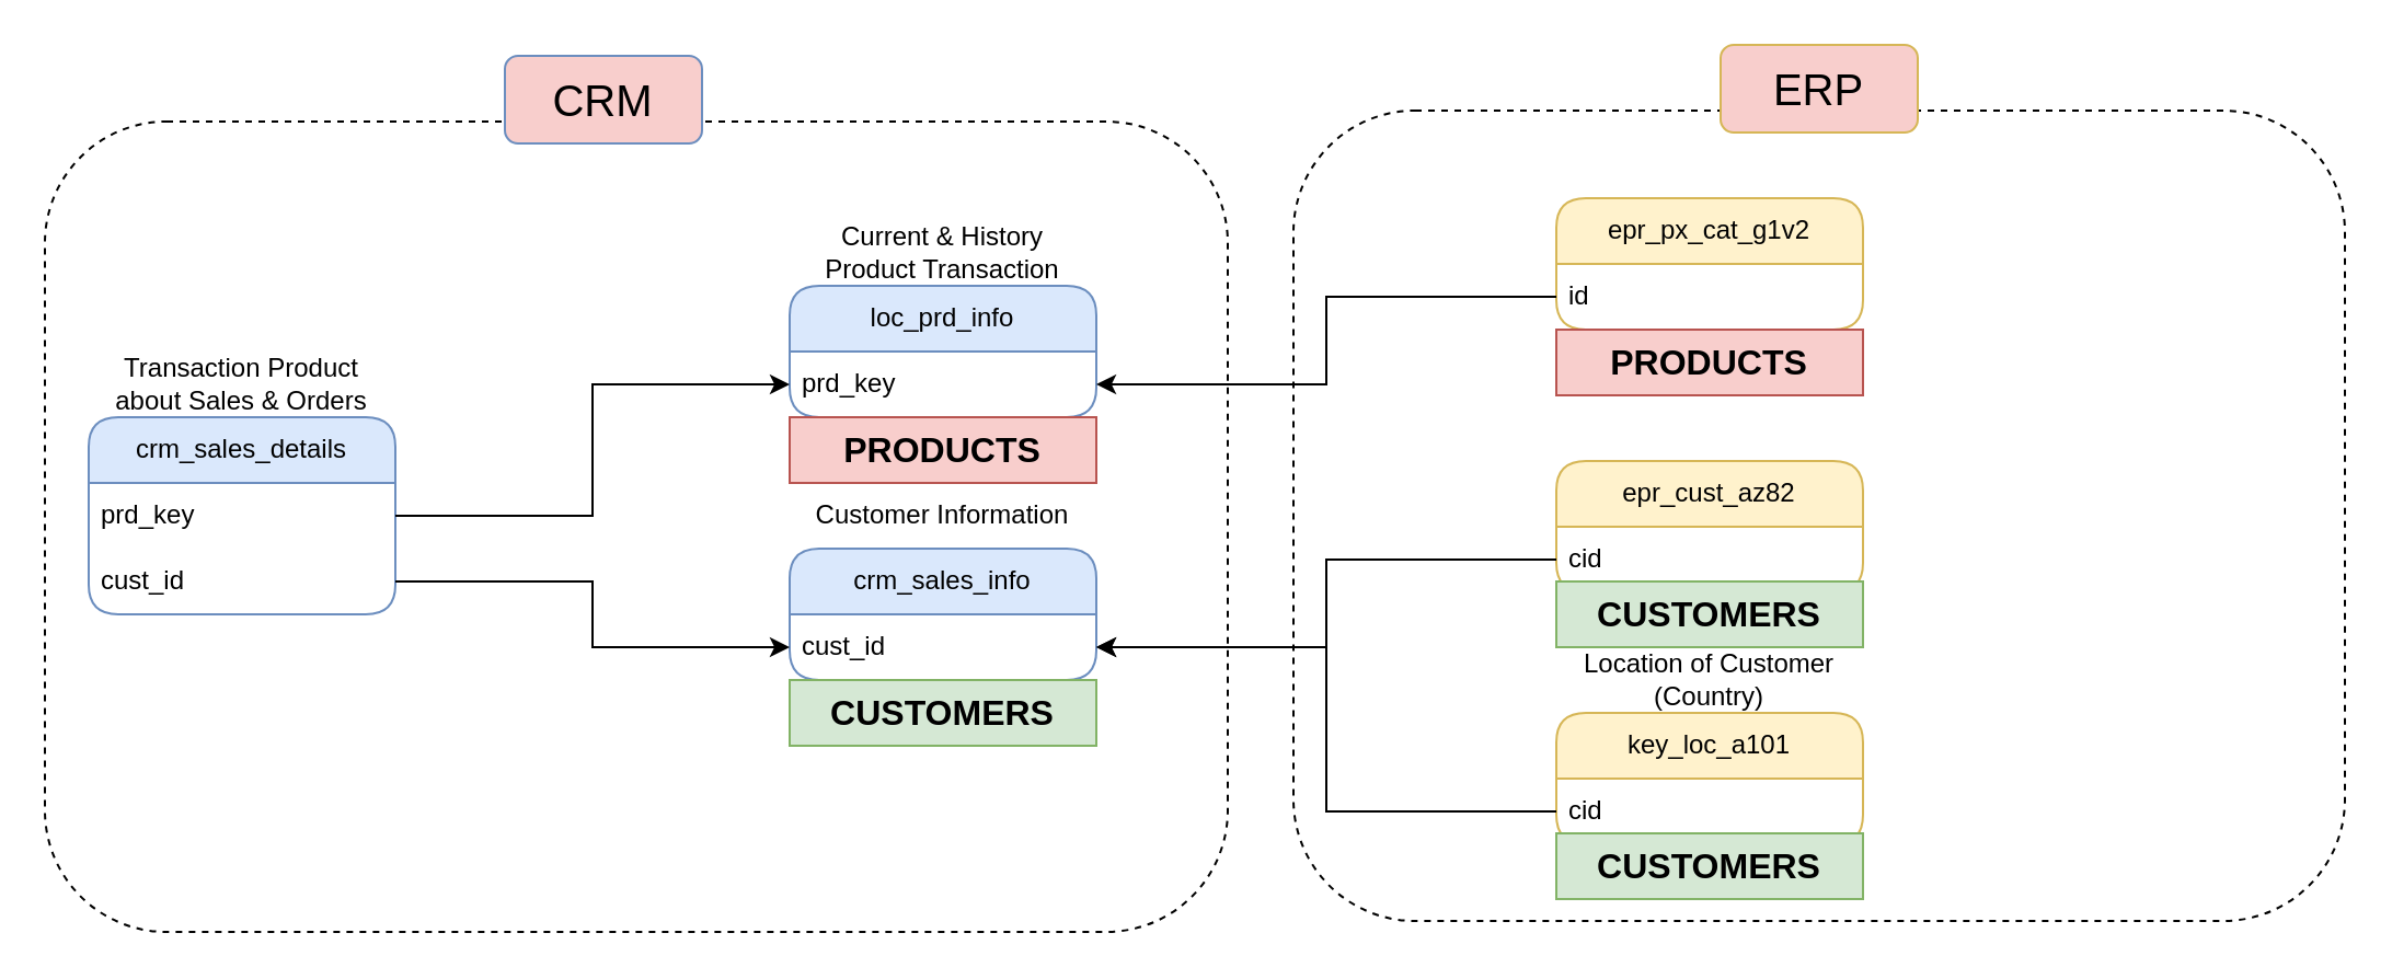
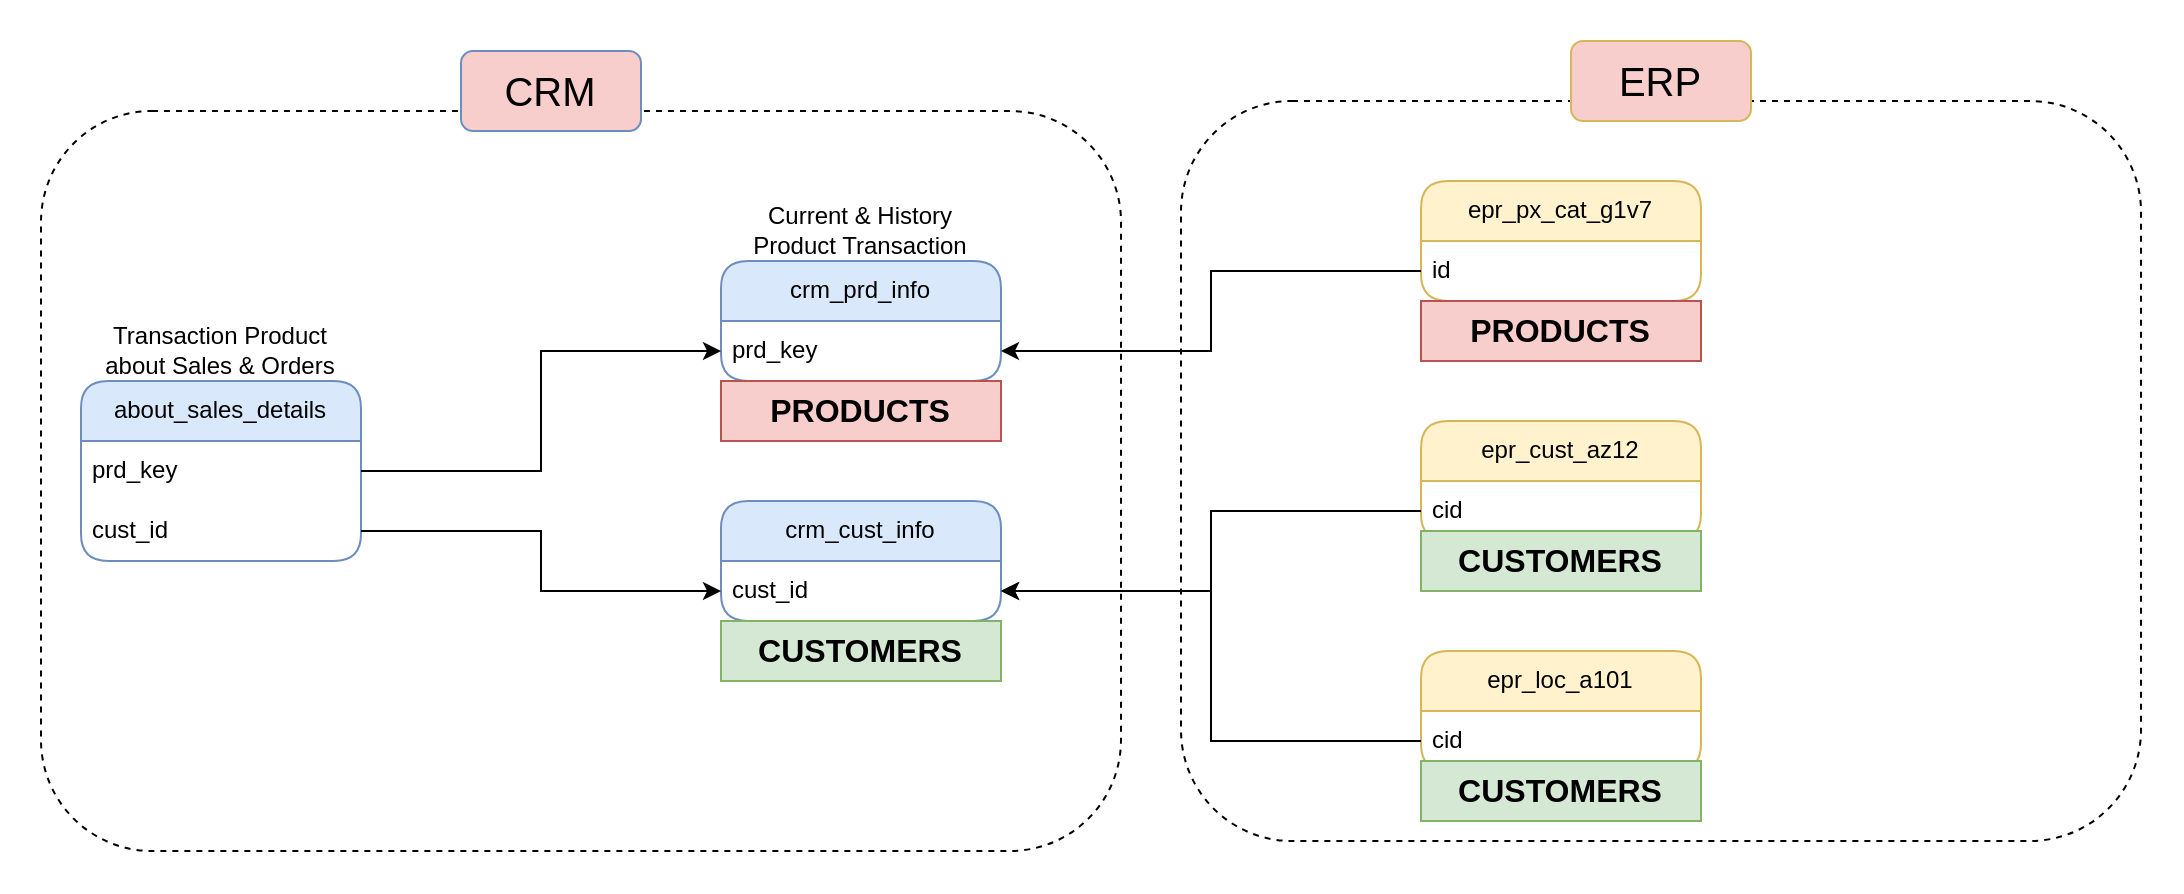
  <mxCell id="0" />
  <mxCell id="1" parent="0" />
- <mxCell id="2" value="crm_sales_info" style="swimlane;fontStyle=0;childLayout=stackLayout;horizontal=1;startSize=30;horizontalStack=0;resizeParent=1;resizeParentMax=0;resizeLast=0;collapsible=1;marginBottom=0;whiteSpace=wrap;html=1;rounded=1;fillColor=#dae8fc;strokeColor=#6c8ebf;" vertex="1" parent="1"><mxGeometry x="360" y="250" width="140" height="60" as="geometry" /></mxCell>
+ <mxCell id="2" value="crm_cust_info" style="swimlane;fontStyle=0;childLayout=stackLayout;horizontal=1;startSize=30;horizontalStack=0;resizeParent=1;resizeParentMax=0;resizeLast=0;collapsible=1;marginBottom=0;whiteSpace=wrap;html=1;rounded=1;fillColor=#dae8fc;strokeColor=#6c8ebf;" vertex="1" parent="1"><mxGeometry x="360" y="250" width="140" height="60" as="geometry" /></mxCell>
  <mxCell id="3" value="cust_id" style="text;strokeColor=none;fillColor=none;align=left;verticalAlign=middle;spacingLeft=4;spacingRight=4;overflow=hidden;points=[[0,0.5],[1,0.5]];portConstraint=eastwest;rotatable=0;whiteSpace=wrap;html=1;" vertex="1" parent="2"><mxGeometry y="30" width="140" height="30" as="geometry" /></mxCell>
- <mxCell id="4" value="Customer Information" style="text;html=1;align=center;verticalAlign=middle;whiteSpace=wrap;rounded=0;" vertex="1" parent="1"><mxGeometry x="370" y="220" width="120" height="30" as="geometry" /></mxCell>
- <mxCell id="5" value="loc_prd_info" style="swimlane;fontStyle=0;childLayout=stackLayout;horizontal=1;startSize=30;horizontalStack=0;resizeParent=1;resizeParentMax=0;resizeLast=0;collapsible=1;marginBottom=0;whiteSpace=wrap;html=1;rounded=1;fillColor=#dae8fc;strokeColor=#6c8ebf;" vertex="1" parent="1"><mxGeometry x="360" y="130" width="140" height="60" as="geometry" /></mxCell>
+ <mxCell id="5" value="crm_prd_info" style="swimlane;fontStyle=0;childLayout=stackLayout;horizontal=1;startSize=30;horizontalStack=0;resizeParent=1;resizeParentMax=0;resizeLast=0;collapsible=1;marginBottom=0;whiteSpace=wrap;html=1;rounded=1;fillColor=#dae8fc;strokeColor=#6c8ebf;" vertex="1" parent="1"><mxGeometry x="360" y="130" width="140" height="60" as="geometry" /></mxCell>
  <mxCell id="6" value="prd_key" style="text;strokeColor=none;fillColor=none;align=left;verticalAlign=middle;spacingLeft=4;spacingRight=4;overflow=hidden;points=[[0,0.5],[1,0.5]];portConstraint=eastwest;rotatable=0;whiteSpace=wrap;html=1;" vertex="1" parent="5"><mxGeometry y="30" width="140" height="30" as="geometry" /></mxCell>
  <mxCell id="7" value="Current &amp;amp; History Product Transaction" style="text;html=1;align=center;verticalAlign=middle;whiteSpace=wrap;rounded=0;" vertex="1" parent="1"><mxGeometry x="370" y="100" width="120" height="30" as="geometry" /></mxCell>
- <mxCell id="8" value="crm_sales_details" style="swimlane;fontStyle=0;childLayout=stackLayout;horizontal=1;startSize=30;horizontalStack=0;resizeParent=1;resizeParentMax=0;resizeLast=0;collapsible=1;marginBottom=0;whiteSpace=wrap;html=1;rounded=1;fillColor=#dae8fc;strokeColor=#6c8ebf;" vertex="1" parent="1"><mxGeometry x="40" y="190" width="140" height="90" as="geometry" /></mxCell>
+ <mxCell id="8" value="about_sales_details" style="swimlane;fontStyle=0;childLayout=stackLayout;horizontal=1;startSize=30;horizontalStack=0;resizeParent=1;resizeParentMax=0;resizeLast=0;collapsible=1;marginBottom=0;whiteSpace=wrap;html=1;rounded=1;fillColor=#dae8fc;strokeColor=#6c8ebf;" vertex="1" parent="1"><mxGeometry x="40" y="190" width="140" height="90" as="geometry" /></mxCell>
  <mxCell id="9" value="prd_key" style="text;strokeColor=none;fillColor=none;align=left;verticalAlign=middle;spacingLeft=4;spacingRight=4;overflow=hidden;points=[[0,0.5],[1,0.5]];portConstraint=eastwest;rotatable=0;whiteSpace=wrap;html=1;" vertex="1" parent="8"><mxGeometry y="30" width="140" height="30" as="geometry" /></mxCell>
  <mxCell id="10" value="cust_id" style="text;strokeColor=none;fillColor=none;align=left;verticalAlign=middle;spacingLeft=4;spacingRight=4;overflow=hidden;points=[[0,0.5],[1,0.5]];portConstraint=eastwest;rotatable=0;whiteSpace=wrap;html=1;" vertex="1" parent="8"><mxGeometry y="60" width="140" height="30" as="geometry" /></mxCell>
  <mxCell id="11" value="Transaction Product about Sales &amp;amp; Orders" style="text;html=1;align=center;verticalAlign=middle;whiteSpace=wrap;rounded=0;" vertex="1" parent="1"><mxGeometry x="50" y="160" width="120" height="30" as="geometry" /></mxCell>
  <mxCell id="12" style="edgeStyle=orthogonalEdgeStyle;rounded=0;orthogonalLoop=1;jettySize=auto;html=1;entryX=0;entryY=0.5;entryDx=0;entryDy=0;" edge="1" parent="1" source="10" target="3"><mxGeometry relative="1" as="geometry" /></mxCell>
  <mxCell id="13" style="edgeStyle=orthogonalEdgeStyle;rounded=0;orthogonalLoop=1;jettySize=auto;html=1;" edge="1" parent="1" source="9" target="6"><mxGeometry relative="1" as="geometry" /></mxCell>
- <mxCell id="14" value="epr_px_cat_g1v2" style="swimlane;fontStyle=0;childLayout=stackLayout;horizontal=1;startSize=30;horizontalStack=0;resizeParent=1;resizeParentMax=0;resizeLast=0;collapsible=1;marginBottom=0;whiteSpace=wrap;html=1;rounded=1;fillColor=#fff2cc;strokeColor=#d6b656;" vertex="1" parent="1"><mxGeometry x="710" y="90" width="140" height="60" as="geometry" /></mxCell>
+ <mxCell id="14" value="epr_px_cat_g1v7" style="swimlane;fontStyle=0;childLayout=stackLayout;horizontal=1;startSize=30;horizontalStack=0;resizeParent=1;resizeParentMax=0;resizeLast=0;collapsible=1;marginBottom=0;whiteSpace=wrap;html=1;rounded=1;fillColor=#fff2cc;strokeColor=#d6b656;" vertex="1" parent="1"><mxGeometry x="710" y="90" width="140" height="60" as="geometry" /></mxCell>
  <mxCell id="15" value="id" style="text;strokeColor=none;fillColor=none;align=left;verticalAlign=middle;spacingLeft=4;spacingRight=4;overflow=hidden;points=[[0,0.5],[1,0.5]];portConstraint=eastwest;rotatable=0;whiteSpace=wrap;html=1;" vertex="1" parent="14"><mxGeometry y="30" width="140" height="30" as="geometry" /></mxCell>
- <mxCell id="16" value="epr_cust_az82" style="swimlane;fontStyle=0;childLayout=stackLayout;horizontal=1;startSize=30;horizontalStack=0;resizeParent=1;resizeParentMax=0;resizeLast=0;collapsible=1;marginBottom=0;whiteSpace=wrap;html=1;rounded=1;fillColor=#fff2cc;strokeColor=#d6b656;" vertex="1" parent="1"><mxGeometry x="710" y="210" width="140" height="60" as="geometry" /></mxCell>
+ <mxCell id="16" value="epr_cust_az12" style="swimlane;fontStyle=0;childLayout=stackLayout;horizontal=1;startSize=30;horizontalStack=0;resizeParent=1;resizeParentMax=0;resizeLast=0;collapsible=1;marginBottom=0;whiteSpace=wrap;html=1;rounded=1;fillColor=#fff2cc;strokeColor=#d6b656;" vertex="1" parent="1"><mxGeometry x="710" y="210" width="140" height="60" as="geometry" /></mxCell>
  <mxCell id="17" value="cid" style="text;strokeColor=none;fillColor=none;align=left;verticalAlign=middle;spacingLeft=4;spacingRight=4;overflow=hidden;points=[[0,0.5],[1,0.5]];portConstraint=eastwest;rotatable=0;whiteSpace=wrap;html=1;" vertex="1" parent="16"><mxGeometry y="30" width="140" height="30" as="geometry" /></mxCell>
- <mxCell id="18" value="key_loc_a101" style="swimlane;fontStyle=0;childLayout=stackLayout;horizontal=1;startSize=30;horizontalStack=0;resizeParent=1;resizeParentMax=0;resizeLast=0;collapsible=1;marginBottom=0;whiteSpace=wrap;html=1;rounded=1;fillColor=#fff2cc;strokeColor=#d6b656;" vertex="1" parent="1"><mxGeometry x="710" y="325" width="140" height="60" as="geometry" /></mxCell>
+ <mxCell id="18" value="epr_loc_a101" style="swimlane;fontStyle=0;childLayout=stackLayout;horizontal=1;startSize=30;horizontalStack=0;resizeParent=1;resizeParentMax=0;resizeLast=0;collapsible=1;marginBottom=0;whiteSpace=wrap;html=1;rounded=1;fillColor=#fff2cc;strokeColor=#d6b656;" vertex="1" parent="1"><mxGeometry x="710" y="325" width="140" height="60" as="geometry" /></mxCell>
  <mxCell id="19" value="cid" style="text;strokeColor=none;fillColor=none;align=left;verticalAlign=middle;spacingLeft=4;spacingRight=4;overflow=hidden;points=[[0,0.5],[1,0.5]];portConstraint=eastwest;rotatable=0;whiteSpace=wrap;html=1;" vertex="1" parent="18"><mxGeometry y="30" width="140" height="30" as="geometry" /></mxCell>
- <mxCell id="20" value="Location of Customer (Country)" style="text;html=1;align=center;verticalAlign=middle;whiteSpace=wrap;rounded=0;" vertex="1" parent="1"><mxGeometry x="715" y="295" width="130" height="30" as="geometry" /></mxCell>
  <mxCell id="21" style="edgeStyle=orthogonalEdgeStyle;rounded=0;orthogonalLoop=1;jettySize=auto;html=1;entryX=1;entryY=0.5;entryDx=0;entryDy=0;" edge="1" parent="1" source="15" target="6"><mxGeometry relative="1" as="geometry" /></mxCell>
  <mxCell id="22" style="edgeStyle=orthogonalEdgeStyle;rounded=0;orthogonalLoop=1;jettySize=auto;html=1;exitX=0;exitY=0.5;exitDx=0;exitDy=0;entryX=1;entryY=0.5;entryDx=0;entryDy=0;" edge="1" parent="1" source="17" target="3"><mxGeometry relative="1" as="geometry" /></mxCell>
  <mxCell id="23" style="edgeStyle=orthogonalEdgeStyle;rounded=0;orthogonalLoop=1;jettySize=auto;html=1;entryX=1;entryY=0.5;entryDx=0;entryDy=0;" edge="1" parent="1" source="19" target="3"><mxGeometry relative="1" as="geometry" /></mxCell>
  <mxCell id="24" value="" style="rounded=1;whiteSpace=wrap;html=1;dashed=1;fillColor=none;" vertex="1" parent="1"><mxGeometry x="20" y="55" width="540" height="370" as="geometry" /></mxCell>
  <mxCell id="25" value="&lt;font style=&quot;font-size: 20px;&quot;&gt;CRM&lt;/font&gt;" style="rounded=1;whiteSpace=wrap;html=1;fillColor=#f8cecc;strokeColor=#6c8ebf;" vertex="1" parent="1"><mxGeometry x="230" y="25" width="90" height="40" as="geometry" /></mxCell>
  <mxCell id="26" value="" style="rounded=1;whiteSpace=wrap;html=1;dashed=1;fillColor=none;" vertex="1" parent="1"><mxGeometry x="590" y="50" width="480" height="370" as="geometry" /></mxCell>
  <mxCell id="27" value="&lt;font style=&quot;font-size: 20px;&quot;&gt;ERP&lt;/font&gt;" style="rounded=1;whiteSpace=wrap;html=1;fillColor=#f8cecc;strokeColor=#d6b656;" vertex="1" parent="1"><mxGeometry x="785" y="20" width="90" height="40" as="geometry" /></mxCell>
  <mxCell id="28" value="&lt;font style=&quot;font-size: 16px;&quot;&gt;&lt;b style=&quot;&quot;&gt;PRODUCTS&lt;/b&gt;&lt;/font&gt;" style="text;html=1;strokeColor=#b85450;fillColor=#f8cecc;align=center;verticalAlign=middle;whiteSpace=wrap;overflow=hidden;" vertex="1" parent="1"><mxGeometry x="360" y="190" width="140" height="30" as="geometry" /></mxCell>
  <mxCell id="29" value="&lt;font style=&quot;font-size: 16px;&quot;&gt;&lt;b style=&quot;&quot;&gt;PRODUCTS&lt;/b&gt;&lt;/font&gt;" style="text;html=1;strokeColor=#b85450;fillColor=#f8cecc;align=center;verticalAlign=middle;whiteSpace=wrap;overflow=hidden;" vertex="1" parent="1"><mxGeometry x="710" y="150" width="140" height="30" as="geometry" /></mxCell>
  <mxCell id="30" value="&lt;b style=&quot;&quot;&gt;&lt;font style=&quot;font-size: 16px;&quot;&gt;CUSTOMERS&lt;/font&gt;&lt;/b&gt;" style="text;html=1;strokeColor=#82b366;fillColor=#d5e8d4;align=center;verticalAlign=middle;whiteSpace=wrap;overflow=hidden;" vertex="1" parent="1"><mxGeometry x="360" y="310" width="140" height="30" as="geometry" /></mxCell>
  <mxCell id="31" value="&lt;b style=&quot;&quot;&gt;&lt;font style=&quot;font-size: 16px;&quot;&gt;CUSTOMERS&lt;/font&gt;&lt;/b&gt;" style="text;html=1;strokeColor=#82b366;fillColor=#d5e8d4;align=center;verticalAlign=middle;whiteSpace=wrap;overflow=hidden;" vertex="1" parent="1"><mxGeometry x="710" y="265" width="140" height="30" as="geometry" /></mxCell>
  <mxCell id="32" value="&lt;b style=&quot;&quot;&gt;&lt;font style=&quot;font-size: 16px;&quot;&gt;CUSTOMERS&lt;/font&gt;&lt;/b&gt;" style="text;html=1;strokeColor=#82b366;fillColor=#d5e8d4;align=center;verticalAlign=middle;whiteSpace=wrap;overflow=hidden;" vertex="1" parent="1"><mxGeometry x="710" y="380" width="140" height="30" as="geometry" /></mxCell>
